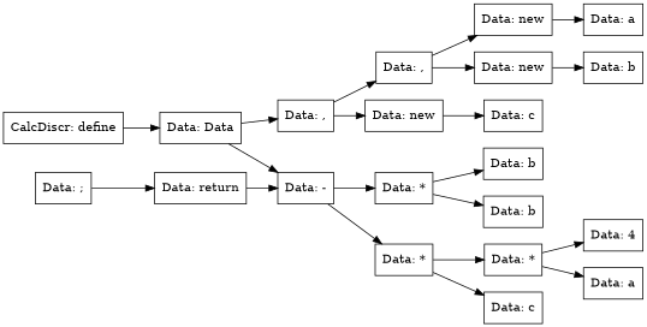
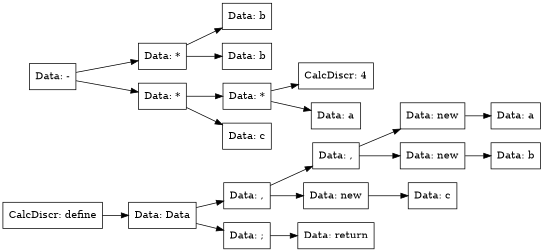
  digraph {
    rankdir=LR
    node [shape=record]
    n1 [label="CalcDiscr: define"]
    n2 [label="Data: Data"]
    n3 [label="Data: ,"]
    n4 [label="Data: ;"]
    n5 [label="Data: ,"]
    n6 [label="Data: new"]
    n7 [label="Data: return"]
    n8 [label="Data: new"]
    n9 [label="Data: new"]
    n10 [label="Data: c"]
    n11 [label="Data: a"]
    n12 [label="Data: b"]
    n13 [label="Data: -"]
    n14 [label="Data: *"]
    n15 [label="Data: *"]
    n16 [label="Data: b"]
    n17 [label="Data: b"]
    n18 [label="Data: *"]
    n19 [label="Data: c"]
-   n20 [label="Data: 4"]
+   n20 [label="CalcDiscr: 4"]
    n21 [label="Data: a"]
    n1 -> n2
    n2 -> n3
-   n2 -> n13
+   n2 -> n4
    n3 -> n5
    n3 -> n6
    n4 -> n7
    n5 -> n8
    n5 -> n9
    n6 -> n10
-   n7 -> n13
    n8 -> n11
    n9 -> n12
    n13 -> n14
    n13 -> n15
    n14 -> n16
    n14 -> n17
    n15 -> n18
    n15 -> n19
    n18 -> n20
    n18 -> n21
  }
